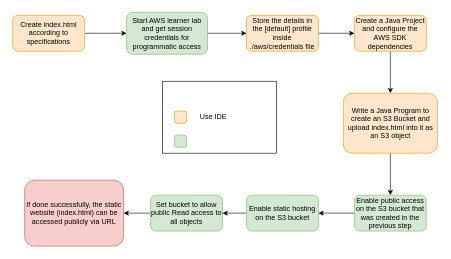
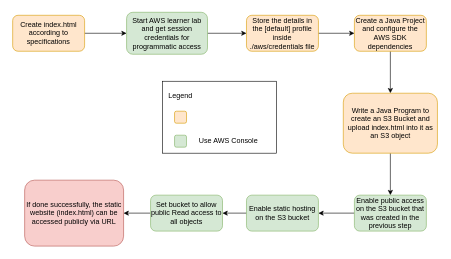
  <mxCell id="0" />
  <mxCell id="1" parent="0" />
  <mxCell id="2" style="edgeStyle=orthogonalEdgeStyle;rounded=0;orthogonalLoop=1;jettySize=auto;html=1;entryX=0;entryY=0.5;entryDx=0;entryDy=0;" edge="1" parent="1" source="3" target="5"><mxGeometry relative="1" as="geometry" /></mxCell>
  <mxCell id="3" value="Create index.html according to specifications" style="rounded=1;whiteSpace=wrap;html=1;fillColor=#ffe6cc;strokeColor=#d79b00;" vertex="1" parent="1"><mxGeometry x="20" y="25" width="120" height="60" as="geometry" /></mxCell>
  <mxCell id="4" style="edgeStyle=orthogonalEdgeStyle;rounded=0;orthogonalLoop=1;jettySize=auto;html=1;entryX=0;entryY=0.5;entryDx=0;entryDy=0;" edge="1" parent="1" source="5" target="11"><mxGeometry relative="1" as="geometry" /></mxCell>
  <mxCell id="5" value="Start AWS learner lab and get session credentials for programmatic access" style="rounded=1;whiteSpace=wrap;html=1;fillColor=#d5e8d4;strokeColor=#82b366;" vertex="1" parent="1"><mxGeometry x="210" y="20" width="135" height="70" as="geometry" /></mxCell>
  <mxCell id="6" style="edgeStyle=orthogonalEdgeStyle;rounded=0;orthogonalLoop=1;jettySize=auto;html=1;" edge="1" parent="1" source="7" target="9"><mxGeometry relative="1" as="geometry" /></mxCell>
  <mxCell id="7" value="Create a Java Project and configure the AWS SDK dependencies" style="whiteSpace=wrap;html=1;rounded=1;fillColor=#ffe6cc;strokeColor=#d79b00;" vertex="1" parent="1"><mxGeometry x="590" y="25" width="120" height="60" as="geometry" /></mxCell>
  <mxCell id="8" style="edgeStyle=orthogonalEdgeStyle;rounded=0;orthogonalLoop=1;jettySize=auto;html=1;entryX=0.5;entryY=0;entryDx=0;entryDy=0;" edge="1" parent="1" source="9" target="13"><mxGeometry relative="1" as="geometry" /></mxCell>
  <mxCell id="9" value="Write a Java Program to create an S3 Bucket and upload index.html into it as an S3 object" style="whiteSpace=wrap;html=1;rounded=1;fillColor=#ffe6cc;strokeColor=#d79b00;" vertex="1" parent="1"><mxGeometry x="571.5" y="155" width="157" height="100" as="geometry" /></mxCell>
  <mxCell id="10" style="edgeStyle=orthogonalEdgeStyle;rounded=0;orthogonalLoop=1;jettySize=auto;html=1;entryX=0;entryY=0.5;entryDx=0;entryDy=0;" edge="1" parent="1" source="11" target="7"><mxGeometry relative="1" as="geometry" /></mxCell>
  <mxCell id="11" value="Store the details in the [default] profile inside ./aws/credentials file" style="whiteSpace=wrap;html=1;rounded=1;fillColor=#ffe6cc;strokeColor=#d79b00;" vertex="1" parent="1"><mxGeometry x="410" y="25" width="120" height="60" as="geometry" /></mxCell>
  <mxCell id="12" style="edgeStyle=orthogonalEdgeStyle;rounded=0;orthogonalLoop=1;jettySize=auto;html=1;entryX=1;entryY=0.5;entryDx=0;entryDy=0;" edge="1" parent="1" source="13" target="15"><mxGeometry relative="1" as="geometry" /></mxCell>
  <mxCell id="13" value="Enable public access on the S3 bucket that was created in the previous step" style="whiteSpace=wrap;html=1;rounded=1;fillColor=#d5e8d4;strokeColor=#82b366;" vertex="1" parent="1"><mxGeometry x="590" y="325" width="120" height="60" as="geometry" /></mxCell>
  <mxCell id="14" style="edgeStyle=orthogonalEdgeStyle;rounded=0;orthogonalLoop=1;jettySize=auto;html=1;" edge="1" parent="1" source="15" target="17"><mxGeometry relative="1" as="geometry" /></mxCell>
  <mxCell id="15" value="Enable static hosting on the S3 bucket" style="whiteSpace=wrap;html=1;rounded=1;fillColor=#d5e8d4;strokeColor=#82b366;" vertex="1" parent="1"><mxGeometry x="410" y="325" width="120" height="60" as="geometry" /></mxCell>
  <mxCell id="16" style="edgeStyle=orthogonalEdgeStyle;rounded=0;orthogonalLoop=1;jettySize=auto;html=1;" edge="1" parent="1" source="17" target="18"><mxGeometry relative="1" as="geometry" /></mxCell>
  <mxCell id="17" value="Set bucket to allow public Read access to all objects" style="whiteSpace=wrap;html=1;rounded=1;fillColor=#d5e8d4;strokeColor=#82b366;" vertex="1" parent="1"><mxGeometry x="250" y="325" width="120" height="60" as="geometry" /></mxCell>
  <mxCell id="18" value="If done successfully, the static website (index.html) can be accessed publicly via URL" style="whiteSpace=wrap;html=1;rounded=1;fillColor=#f8cecc;strokeColor=#b85450;" vertex="1" parent="1"><mxGeometry x="40" y="300" width="165" height="110" as="geometry" /></mxCell>
  <mxCell id="19" value="" style="group" vertex="1" connectable="0" parent="1"><mxGeometry x="270" y="135" width="190" height="120" as="geometry" /></mxCell>
  <mxCell id="20" value="" style="rounded=1;whiteSpace=wrap;html=1;fillColor=#ffe6cc;strokeColor=#d79b00;" vertex="1" parent="19"><mxGeometry x="20" y="50" width="20" height="20" as="geometry" /></mxCell>
  <mxCell id="21" value="" style="rounded=1;whiteSpace=wrap;html=1;fillColor=#d5e8d4;strokeColor=#82b366;" vertex="1" parent="19"><mxGeometry x="20" y="90" width="20" height="20" as="geometry" /></mxCell>
- <mxCell id="23" value="Use IDE" style="text;html=1;strokeColor=none;fillColor=none;align=center;verticalAlign=middle;whiteSpace=wrap;rounded=0;" vertex="1" parent="19"><mxGeometry x="50" y="45" width="70" height="30" as="geometry" /></mxCell>
+ <mxCell id="22" value="Legend" style="text;html=1;strokeColor=none;fillColor=none;align=center;verticalAlign=middle;whiteSpace=wrap;rounded=0;" vertex="1" parent="19"><mxGeometry y="10" width="60" height="30" as="geometry" /></mxCell>
+ <mxCell id="24" value="Use AWS Console" style="text;html=1;strokeColor=none;fillColor=none;align=center;verticalAlign=middle;whiteSpace=wrap;rounded=0;" vertex="1" parent="19"><mxGeometry x="50" y="85" width="120" height="30" as="geometry" /></mxCell>
  <mxCell id="25" value="" style="rounded=0;whiteSpace=wrap;html=1;fillColor=none;" vertex="1" parent="19"><mxGeometry width="190" height="120" as="geometry" /></mxCell>
